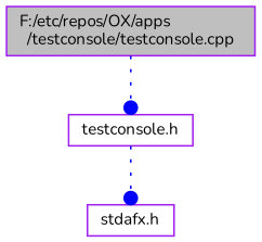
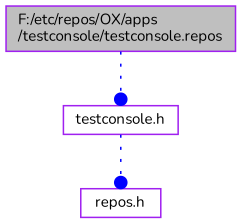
  digraph {
    fontname=Nunito
    node [color=purple fillcolor=white fontname=Nunito fontsize=10 shape=box style=filled]
    edge [arrowhead=dot color=blue fontname=Nunito fontsize=10 labelfontname=Helvetica labelfontsize=10 style=dotted]
-   n1 [fillcolor=grey75 fontcolor=black height=0.2 label="F:/etc/repos/OX/apps\l/testconsole/testconsole.cpp" width=0.4]
+   n1 [fillcolor=grey75 fontcolor=black height=0.2 label="F:/etc/repos/OX/apps\l/testconsole/testconsole.repos" width=0.4]
    n2 [height=0.2 label="testconsole.h" width=0.4]
-   n3 [height=0.2 label="stdafx.h" width=0.4]
+   n3 [height=0.2 label="repos.h" width=0.4]
    n1 -> n2
    n2 -> n3
  }
